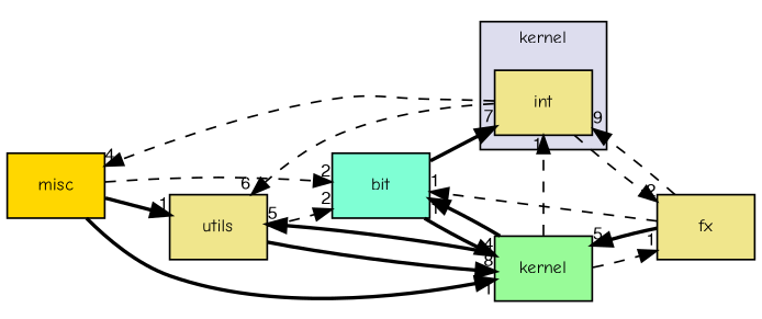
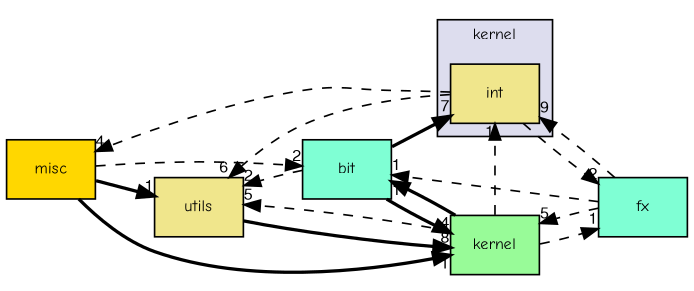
  digraph {
    compound=true
    fontname="Comic Neue"
    rankdir=LR
    node [fillcolor=khaki fontname="Comic Neue" fontsize=10 shape=box style=filled]
    edge [fontname="Comic Neue" headlabel=1 labeldistance=1.5 labelfontname=FreeSans labelfontsize=10 style=dashed]
    n1 [label=int pencolor=black]
    n2 [label=utils]
-   n3 [label=fx]
+   n3 [fillcolor=aquamarine label=fx]
    n4 [fillcolor=gold label=misc]
    n5 [fillcolor=aquamarine label=bit]
    n6 [fillcolor=palegreen label=kernel]
    subgraph cluster_1 {
      bgcolor="#ddddee"
      fontsize=10
      label=kernel
      pencolor=black
      n1
    }
    n1 -> n2 [headlabel=6]
    n1 -> n3 [headlabel=2]
    n1 -> n4 [headlabel=4]
    n2 -> n6 [headlabel=8 style=bold]
    n3 -> n1 [headlabel=9]
    n3 -> n5
-   n3 -> n6 [headlabel=5 style=bold]
+   n3 -> n6 [headlabel=5]
    n4 -> n2 [style=bold]
    n4 -> n5 [headlabel=2]
    n4 -> n6 [style=bold]
    n5 -> n1 [headlabel=7 style=bold]
-   n2 -> n5 [headlabel=2]
+   n5 -> n2 [headlabel=2]
    n5 -> n6 [headlabel=4 style=bold]
    n6 -> n1
-   n6 -> n2 [headlabel=5 style=bold]
+   n6 -> n2 [headlabel=5]
    n6 -> n3
    n6 -> n5 [style=bold]
  }
